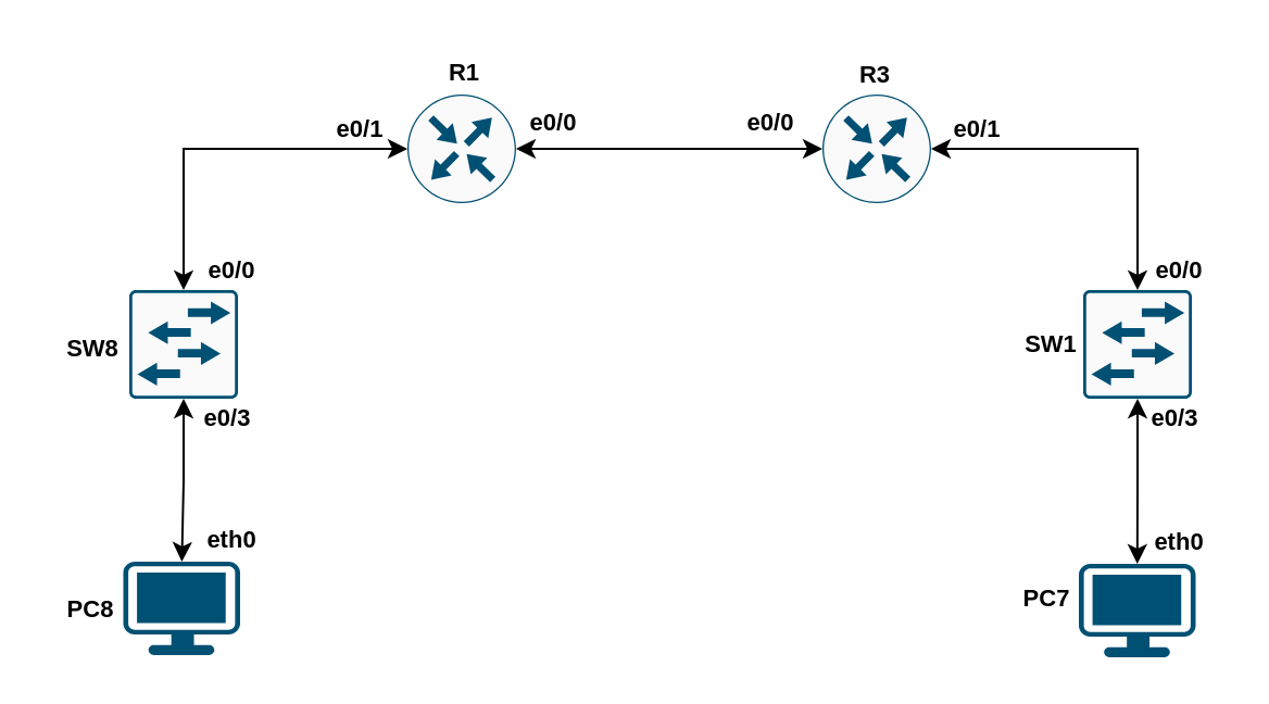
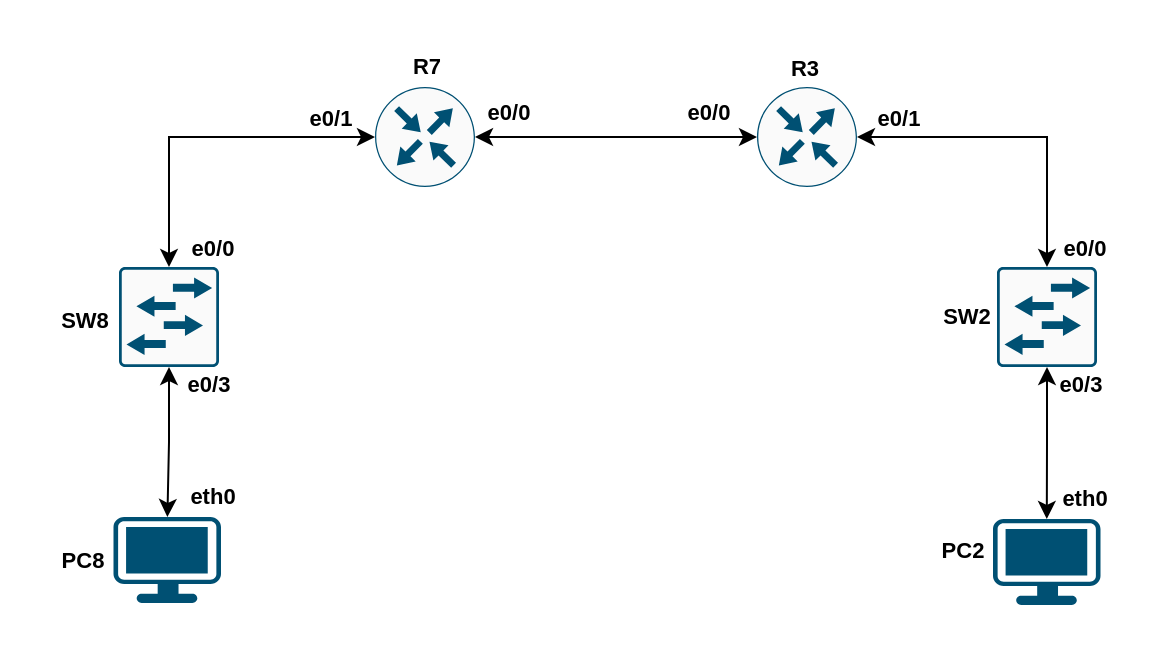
  <mxCell id="0" />
  <mxCell id="1" parent="0" />
  <mxCell id="2" value="" style="edgeStyle=orthogonalEdgeStyle;shape=connector;rounded=0;orthogonalLoop=1;jettySize=auto;html=1;strokeColor=default;align=center;verticalAlign=middle;fontFamily=Helvetica;fontSize=11;fontColor=default;labelBackgroundColor=default;startArrow=classic;startFill=1;endArrow=classic;entryX=0;entryY=0.5;entryDx=0;entryDy=0;entryPerimeter=0;exitX=0.5;exitY=0;exitDx=0;exitDy=0;exitPerimeter=0;" edge="1" parent="1" source="4" target="6"><mxGeometry relative="1" as="geometry"><mxPoint x="189" y="154" as="targetPoint" /></mxGeometry></mxCell>
  <mxCell id="3" value="" style="edgeStyle=orthogonalEdgeStyle;shape=connector;rounded=0;orthogonalLoop=1;jettySize=auto;html=1;strokeColor=default;align=center;verticalAlign=middle;fontFamily=Helvetica;fontSize=11;fontColor=default;labelBackgroundColor=default;startArrow=classic;startFill=1;endArrow=classic;" edge="1" parent="1" source="4" target="7"><mxGeometry relative="1" as="geometry" /></mxCell>
  <mxCell id="4" value="" style="sketch=0;points=[[0.015,0.015,0],[0.985,0.015,0],[0.985,0.985,0],[0.015,0.985,0],[0.25,0,0],[0.5,0,0],[0.75,0,0],[1,0.25,0],[1,0.5,0],[1,0.75,0],[0.75,1,0],[0.5,1,0],[0.25,1,0],[0,0.75,0],[0,0.5,0],[0,0.25,0]];verticalLabelPosition=bottom;html=1;verticalAlign=top;aspect=fixed;align=center;pointerEvents=1;shape=mxgraph.cisco19.rect;prIcon=l2_switch;fillColor=#FAFAFA;strokeColor=#005073;fontFamily=Helvetica;fontSize=11;fontColor=default;labelBackgroundColor=default;" vertex="1" parent="1"><mxGeometry x="59" y="133" width="50" height="50" as="geometry" /></mxCell>
  <mxCell id="5" value="" style="edgeStyle=orthogonalEdgeStyle;shape=connector;rounded=0;orthogonalLoop=1;jettySize=auto;html=1;strokeColor=default;align=center;verticalAlign=middle;fontFamily=Helvetica;fontSize=11;fontColor=default;labelBackgroundColor=default;startArrow=classic;startFill=1;endArrow=classic;" edge="1" parent="1" source="6" target="9"><mxGeometry relative="1" as="geometry" /></mxCell>
  <mxCell id="6" value="" style="sketch=0;points=[[0.5,0,0],[1,0.5,0],[0.5,1,0],[0,0.5,0],[0.145,0.145,0],[0.856,0.145,0],[0.855,0.856,0],[0.145,0.855,0]];verticalLabelPosition=bottom;html=1;verticalAlign=top;aspect=fixed;align=center;pointerEvents=1;shape=mxgraph.cisco19.rect;prIcon=router;fillColor=#FAFAFA;strokeColor=#005073;fontFamily=Helvetica;fontSize=11;fontColor=default;labelBackgroundColor=default;" vertex="1" parent="1"><mxGeometry x="187" y="43" width="50" height="50" as="geometry" /></mxCell>
  <mxCell id="7" value="" style="points=[[0.03,0.03,0],[0.5,0,0],[0.97,0.03,0],[1,0.4,0],[0.97,0.745,0],[0.5,1,0],[0.03,0.745,0],[0,0.4,0]];verticalLabelPosition=bottom;sketch=0;html=1;verticalAlign=top;aspect=fixed;align=center;pointerEvents=1;shape=mxgraph.cisco19.workstation;fillColor=#005073;strokeColor=none;fontFamily=Helvetica;fontSize=11;fontColor=default;labelBackgroundColor=default;" vertex="1" parent="1"><mxGeometry x="56.25" y="258" width="53.75" height="43" as="geometry" /></mxCell>
  <mxCell id="8" value="" style="edgeStyle=orthogonalEdgeStyle;shape=connector;rounded=0;orthogonalLoop=1;jettySize=auto;html=1;strokeColor=default;align=center;verticalAlign=middle;fontFamily=Helvetica;fontSize=11;fontColor=default;labelBackgroundColor=default;startArrow=classic;startFill=1;endArrow=classic;" edge="1" parent="1" source="9" target="11"><mxGeometry relative="1" as="geometry" /></mxCell>
  <mxCell id="9" value="" style="sketch=0;points=[[0.5,0,0],[1,0.5,0],[0.5,1,0],[0,0.5,0],[0.145,0.145,0],[0.856,0.145,0],[0.855,0.856,0],[0.145,0.855,0]];verticalLabelPosition=bottom;html=1;verticalAlign=top;aspect=fixed;align=center;pointerEvents=1;shape=mxgraph.cisco19.rect;prIcon=router;fillColor=#FAFAFA;strokeColor=#005073;fontFamily=Helvetica;fontSize=11;fontColor=default;labelBackgroundColor=default;" vertex="1" parent="1"><mxGeometry x="378" y="43" width="50" height="50" as="geometry" /></mxCell>
  <mxCell id="10" value="" style="edgeStyle=orthogonalEdgeStyle;shape=connector;rounded=0;orthogonalLoop=1;jettySize=auto;html=1;strokeColor=default;align=center;verticalAlign=middle;fontFamily=Helvetica;fontSize=11;fontColor=default;labelBackgroundColor=default;startArrow=classic;startFill=1;endArrow=classic;" edge="1" parent="1" source="11" target="12"><mxGeometry relative="1" as="geometry" /></mxCell>
  <mxCell id="11" value="" style="sketch=0;points=[[0.015,0.015,0],[0.985,0.015,0],[0.985,0.985,0],[0.015,0.985,0],[0.25,0,0],[0.5,0,0],[0.75,0,0],[1,0.25,0],[1,0.5,0],[1,0.75,0],[0.75,1,0],[0.5,1,0],[0.25,1,0],[0,0.75,0],[0,0.5,0],[0,0.25,0]];verticalLabelPosition=bottom;html=1;verticalAlign=top;aspect=fixed;align=center;pointerEvents=1;shape=mxgraph.cisco19.rect;prIcon=l2_switch;fillColor=#FAFAFA;strokeColor=#005073;fontFamily=Helvetica;fontSize=11;fontColor=default;labelBackgroundColor=default;" vertex="1" parent="1"><mxGeometry x="498" y="133" width="50" height="50" as="geometry" /></mxCell>
  <mxCell id="12" value="" style="points=[[0.03,0.03,0],[0.5,0,0],[0.97,0.03,0],[1,0.4,0],[0.97,0.745,0],[0.5,1,0],[0.03,0.745,0],[0,0.4,0]];verticalLabelPosition=bottom;sketch=0;html=1;verticalAlign=top;aspect=fixed;align=center;pointerEvents=1;shape=mxgraph.cisco19.workstation;fillColor=#005073;strokeColor=none;fontFamily=Helvetica;fontSize=11;fontColor=default;labelBackgroundColor=default;" vertex="1" parent="1"><mxGeometry x="496" y="259" width="53.75" height="43" as="geometry" /></mxCell>
  <mxCell id="13" value="&lt;b&gt;e0/0&lt;/b&gt;" style="text;html=1;align=center;verticalAlign=middle;resizable=0;points=[];autosize=1;strokeColor=none;fillColor=none;fontFamily=Helvetica;fontSize=11;fontColor=default;labelBackgroundColor=default;" vertex="1" parent="1"><mxGeometry x="234" y="43" width="40" height="26" as="geometry" /></mxCell>
  <mxCell id="14" value="&lt;b&gt;e0/0&lt;/b&gt;" style="text;html=1;align=center;verticalAlign=middle;resizable=0;points=[];autosize=1;strokeColor=none;fillColor=none;fontFamily=Helvetica;fontSize=11;fontColor=default;labelBackgroundColor=default;" vertex="1" parent="1"><mxGeometry x="334" y="43" width="40" height="26" as="geometry" /></mxCell>
  <mxCell id="15" value="&lt;b&gt;e0/0&lt;/b&gt;" style="text;html=1;align=center;verticalAlign=middle;resizable=0;points=[];autosize=1;strokeColor=none;fillColor=none;fontFamily=Helvetica;fontSize=11;fontColor=default;labelBackgroundColor=default;" vertex="1" parent="1"><mxGeometry x="86" y="111" width="40" height="26" as="geometry" /></mxCell>
  <mxCell id="16" value="&lt;b&gt;e0/0&lt;/b&gt;" style="text;html=1;align=center;verticalAlign=middle;resizable=0;points=[];autosize=1;strokeColor=none;fillColor=none;fontFamily=Helvetica;fontSize=11;fontColor=default;labelBackgroundColor=default;" vertex="1" parent="1"><mxGeometry x="522" y="111" width="40" height="26" as="geometry" /></mxCell>
  <mxCell id="17" value="&lt;b&gt;e0/1&lt;/b&gt;" style="text;html=1;align=center;verticalAlign=middle;resizable=0;points=[];autosize=1;strokeColor=none;fillColor=none;fontFamily=Helvetica;fontSize=11;fontColor=default;labelBackgroundColor=default;" vertex="1" parent="1"><mxGeometry x="145" y="46" width="40" height="26" as="geometry" /></mxCell>
  <mxCell id="18" value="&lt;b&gt;e0/1&lt;/b&gt;" style="text;html=1;align=center;verticalAlign=middle;resizable=0;points=[];autosize=1;strokeColor=none;fillColor=none;fontFamily=Helvetica;fontSize=11;fontColor=default;labelBackgroundColor=default;" vertex="1" parent="1"><mxGeometry x="429" y="46" width="40" height="26" as="geometry" /></mxCell>
  <mxCell id="19" value="&lt;b&gt;e0/3&lt;/b&gt;" style="text;html=1;align=center;verticalAlign=middle;resizable=0;points=[];autosize=1;strokeColor=none;fillColor=none;fontFamily=Helvetica;fontSize=11;fontColor=default;labelBackgroundColor=default;" vertex="1" parent="1"><mxGeometry x="84" y="179" width="40" height="26" as="geometry" /></mxCell>
  <mxCell id="20" value="&lt;b&gt;e0/3&lt;/b&gt;" style="text;html=1;align=center;verticalAlign=middle;resizable=0;points=[];autosize=1;strokeColor=none;fillColor=none;fontFamily=Helvetica;fontSize=11;fontColor=default;labelBackgroundColor=default;" vertex="1" parent="1"><mxGeometry x="520" y="179" width="40" height="26" as="geometry" /></mxCell>
  <mxCell id="21" value="eth0" style="text;html=1;align=center;verticalAlign=middle;resizable=0;points=[];autosize=1;strokeColor=none;fillColor=none;fontFamily=Helvetica;fontSize=11;fontColor=default;labelBackgroundColor=default;fontStyle=1" vertex="1" parent="1"><mxGeometry x="86" y="235" width="40" height="26" as="geometry" /></mxCell>
  <mxCell id="22" value="eth0" style="text;html=1;align=center;verticalAlign=middle;resizable=0;points=[];autosize=1;strokeColor=none;fillColor=none;fontFamily=Helvetica;fontSize=11;fontColor=default;labelBackgroundColor=default;fontStyle=1" vertex="1" parent="1"><mxGeometry x="522" y="236" width="40" height="26" as="geometry" /></mxCell>
  <mxCell id="23" value="&lt;b&gt;PC8&lt;/b&gt;" style="text;html=1;align=center;verticalAlign=middle;resizable=0;points=[];autosize=1;strokeColor=none;fillColor=none;fontFamily=Helvetica;fontSize=11;fontColor=default;labelBackgroundColor=default;" vertex="1" parent="1"><mxGeometry x="21" y="267" width="40" height="26" as="geometry" /></mxCell>
- <mxCell id="24" value="&lt;b&gt;PC7&lt;/b&gt;" style="text;html=1;align=center;verticalAlign=middle;resizable=0;points=[];autosize=1;strokeColor=none;fillColor=none;fontFamily=Helvetica;fontSize=11;fontColor=default;labelBackgroundColor=default;" vertex="1" parent="1"><mxGeometry x="461" y="262" width="40" height="26" as="geometry" /></mxCell>
+ <mxCell id="24" value="&lt;b&gt;PC2&lt;/b&gt;" style="text;html=1;align=center;verticalAlign=middle;resizable=0;points=[];autosize=1;strokeColor=none;fillColor=none;fontFamily=Helvetica;fontSize=11;fontColor=default;labelBackgroundColor=default;" vertex="1" parent="1"><mxGeometry x="461" y="262" width="40" height="26" as="geometry" /></mxCell>
  <mxCell id="25" value="&lt;b&gt;SW8&lt;/b&gt;" style="text;html=1;align=center;verticalAlign=middle;resizable=0;points=[];autosize=1;strokeColor=none;fillColor=none;fontFamily=Helvetica;fontSize=11;fontColor=default;labelBackgroundColor=default;" vertex="1" parent="1"><mxGeometry x="20" y="147" width="43" height="26" as="geometry" /></mxCell>
- <mxCell id="26" value="&lt;b&gt;SW1&lt;/b&gt;" style="text;html=1;align=center;verticalAlign=middle;resizable=0;points=[];autosize=1;strokeColor=none;fillColor=none;fontFamily=Helvetica;fontSize=11;fontColor=default;labelBackgroundColor=default;" vertex="1" parent="1"><mxGeometry x="461" y="145" width="43" height="26" as="geometry" /></mxCell>
- <mxCell id="27" value="&lt;b&gt;R1&lt;/b&gt;" style="text;html=1;align=center;verticalAlign=middle;resizable=0;points=[];autosize=1;strokeColor=none;fillColor=none;fontFamily=Helvetica;fontSize=11;fontColor=default;labelBackgroundColor=default;" vertex="1" parent="1"><mxGeometry x="196" y="20" width="33" height="26" as="geometry" /></mxCell>
+ <mxCell id="26" value="&lt;b&gt;SW2&lt;/b&gt;" style="text;html=1;align=center;verticalAlign=middle;resizable=0;points=[];autosize=1;strokeColor=none;fillColor=none;fontFamily=Helvetica;fontSize=11;fontColor=default;labelBackgroundColor=default;" vertex="1" parent="1"><mxGeometry x="461" y="145" width="43" height="26" as="geometry" /></mxCell>
+ <mxCell id="27" value="&lt;b&gt;R7&lt;/b&gt;" style="text;html=1;align=center;verticalAlign=middle;resizable=0;points=[];autosize=1;strokeColor=none;fillColor=none;fontFamily=Helvetica;fontSize=11;fontColor=default;labelBackgroundColor=default;" vertex="1" parent="1"><mxGeometry x="196" y="20" width="33" height="26" as="geometry" /></mxCell>
  <mxCell id="28" value="&lt;b&gt;R3&lt;/b&gt;" style="text;html=1;align=center;verticalAlign=middle;resizable=0;points=[];autosize=1;strokeColor=none;fillColor=none;fontFamily=Helvetica;fontSize=11;fontColor=default;labelBackgroundColor=default;" vertex="1" parent="1"><mxGeometry x="385" y="21" width="33" height="26" as="geometry" /></mxCell>
